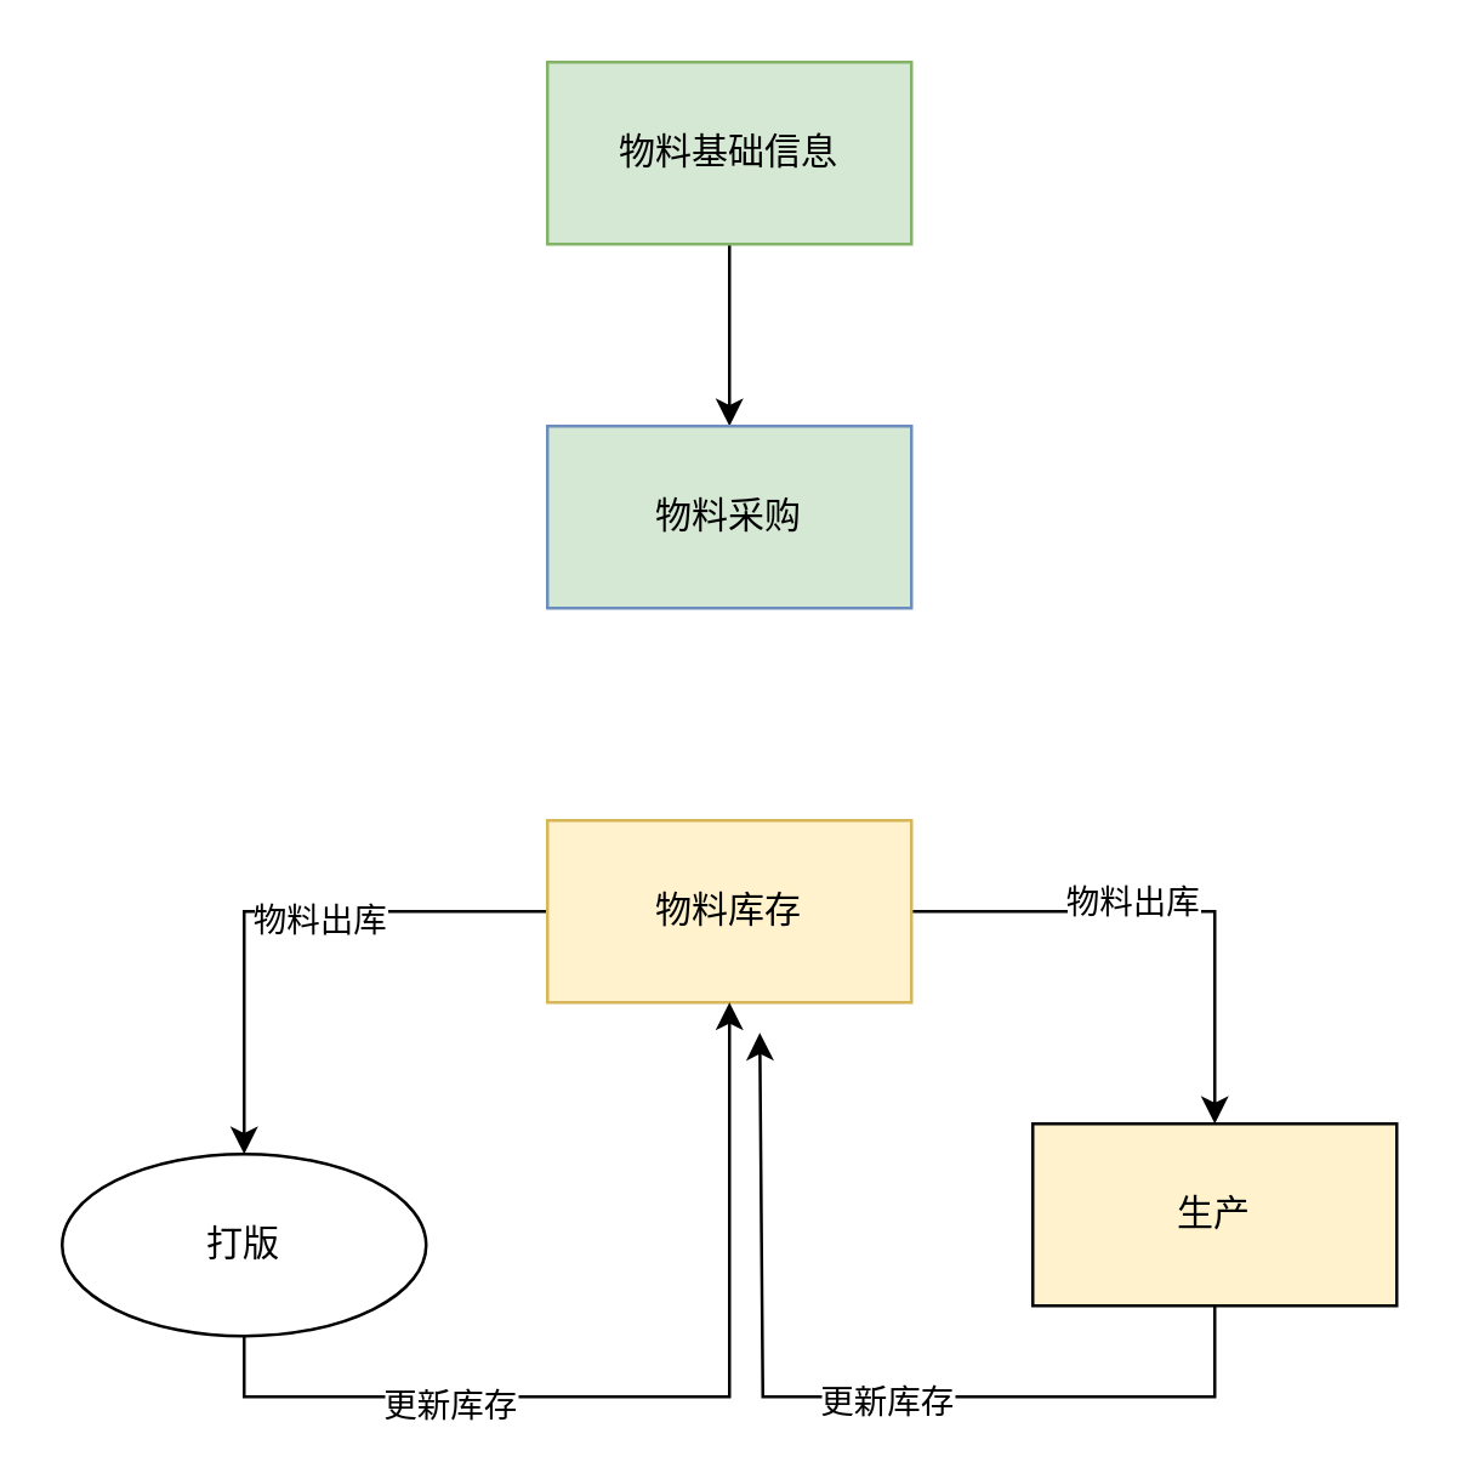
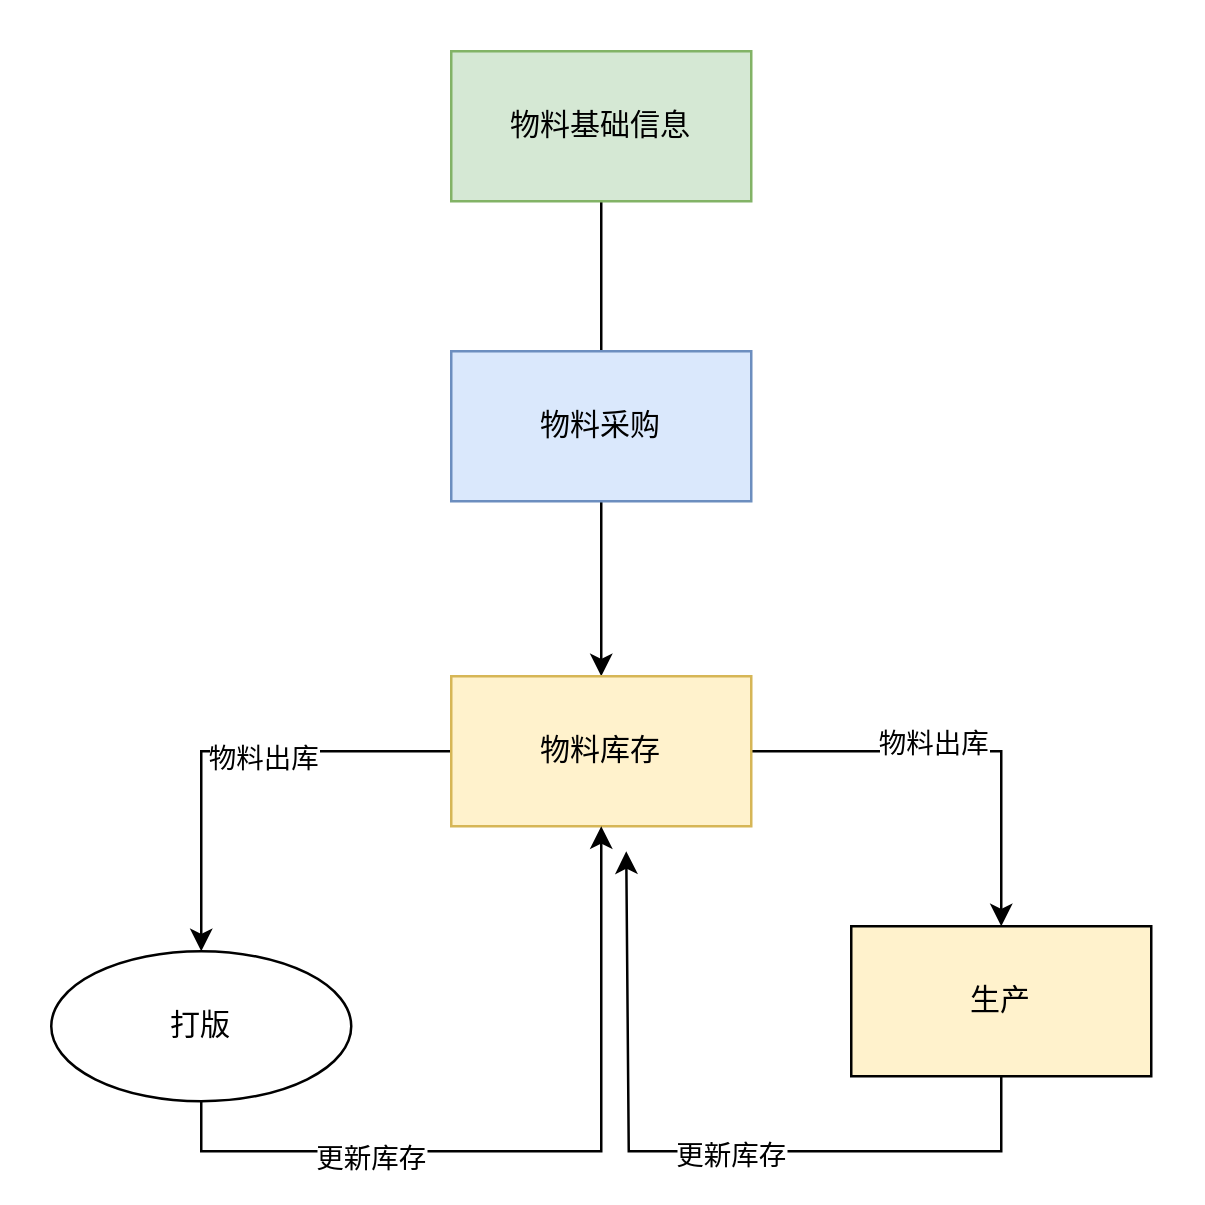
  <mxCell id="0" />
  <mxCell id="1" parent="0" />
- <mxCell id="2" style="edgeStyle=orthogonalEdgeStyle;rounded=0;orthogonalLoop=1;jettySize=auto;html=1;exitX=0.5;exitY=1;exitDx=0;exitDy=0;" edge="1" parent="1" source="3" target="5"><mxGeometry relative="1" as="geometry" /></mxCell>
+ <mxCell id="2" style="edgeStyle=orthogonalEdgeStyle;rounded=0;orthogonalLoop=1;jettySize=auto;html=1;exitX=0.5;exitY=1;exitDx=0;exitDy=0;endArrow=none;" edge="1" parent="1" source="3" target="5"><mxGeometry relative="1" as="geometry" /></mxCell>
  <mxCell id="3" value="物料基础信息" style="rounded=0;whiteSpace=wrap;html=1;fillColor=#d5e8d4;strokeColor=#82b366;" vertex="1" parent="1"><mxGeometry x="180" y="20" width="120" height="60" as="geometry" /></mxCell>
- <mxCell id="5" value="物料采购" style="rounded=0;whiteSpace=wrap;html=1;fillColor=#d5e8d4;strokeColor=#6c8ebf;" vertex="1" parent="1"><mxGeometry x="180" y="140" width="120" height="60" as="geometry" /></mxCell>
+ <mxCell id="4" style="edgeStyle=orthogonalEdgeStyle;rounded=0;orthogonalLoop=1;jettySize=auto;html=1;exitX=0.5;exitY=1;exitDx=0;exitDy=0;entryX=0.5;entryY=0;entryDx=0;entryDy=0;" edge="1" parent="1" source="5" target="10"><mxGeometry relative="1" as="geometry" /></mxCell>
+ <mxCell id="5" value="物料采购" style="rounded=0;whiteSpace=wrap;html=1;fillColor=#dae8fc;strokeColor=#6c8ebf;" vertex="1" parent="1"><mxGeometry x="180" y="140" width="120" height="60" as="geometry" /></mxCell>
  <mxCell id="6" style="edgeStyle=orthogonalEdgeStyle;rounded=0;orthogonalLoop=1;jettySize=auto;html=1;exitX=0;exitY=0.5;exitDx=0;exitDy=0;entryX=0.5;entryY=0;entryDx=0;entryDy=0;" edge="1" parent="1" source="10" target="13"><mxGeometry relative="1" as="geometry" /></mxCell>
  <mxCell id="7" value="物料出库" style="edgeLabel;html=1;align=center;verticalAlign=middle;resizable=0;points=[];" vertex="1" connectable="0" parent="6"><mxGeometry x="-0.156" y="2" relative="1" as="geometry"><mxPoint as="offset" /></mxGeometry></mxCell>
  <mxCell id="8" style="edgeStyle=orthogonalEdgeStyle;rounded=0;orthogonalLoop=1;jettySize=auto;html=1;exitX=1;exitY=0.5;exitDx=0;exitDy=0;entryX=0.5;entryY=0;entryDx=0;entryDy=0;" edge="1" parent="1" source="10" target="16"><mxGeometry relative="1" as="geometry" /></mxCell>
  <mxCell id="9" value="物料出库" style="edgeLabel;html=1;align=center;verticalAlign=middle;resizable=0;points=[];" vertex="1" connectable="0" parent="8"><mxGeometry x="-0.153" y="4" relative="1" as="geometry"><mxPoint as="offset" /></mxGeometry></mxCell>
  <mxCell id="10" value="物料库存" style="rounded=0;whiteSpace=wrap;html=1;fillColor=#fff2cc;strokeColor=#d6b656;" vertex="1" parent="1"><mxGeometry x="180" y="270" width="120" height="60" as="geometry" /></mxCell>
  <mxCell id="11" style="edgeStyle=orthogonalEdgeStyle;rounded=0;orthogonalLoop=1;jettySize=auto;html=1;exitX=0.5;exitY=1;exitDx=0;exitDy=0;entryX=0.5;entryY=1;entryDx=0;entryDy=0;" edge="1" parent="1" source="13" target="10"><mxGeometry relative="1" as="geometry" /></mxCell>
  <mxCell id="12" value="更新库存" style="edgeLabel;html=1;align=center;verticalAlign=middle;resizable=0;points=[];" vertex="1" connectable="0" parent="11"><mxGeometry x="-0.439" y="-2" relative="1" as="geometry"><mxPoint as="offset" /></mxGeometry></mxCell>
  <mxCell id="13" value="打版" style="ellipse;whiteSpace=wrap;html=1;" vertex="1" parent="1"><mxGeometry x="20" y="380" width="120" height="60" as="geometry" /></mxCell>
  <mxCell id="14" style="edgeStyle=orthogonalEdgeStyle;rounded=0;orthogonalLoop=1;jettySize=auto;html=1;exitX=0.5;exitY=1;exitDx=0;exitDy=0;" edge="1" parent="1" source="16"><mxGeometry relative="1" as="geometry"><mxPoint x="250" y="340" as="targetPoint" /><Array as="points"><mxPoint x="400" y="460" /><mxPoint x="251" y="460" /></Array></mxGeometry></mxCell>
  <mxCell id="15" value="更新库存" style="edgeLabel;html=1;align=center;verticalAlign=middle;resizable=0;points=[];" vertex="1" connectable="0" parent="14"><mxGeometry x="-0.07" y="1" relative="1" as="geometry"><mxPoint as="offset" /></mxGeometry></mxCell>
  <mxCell id="16" value="生产" style="rounded=0;whiteSpace=wrap;html=1;fillColor=#fff2cc;" vertex="1" parent="1"><mxGeometry x="340" y="370" width="120" height="60" as="geometry" /></mxCell>
